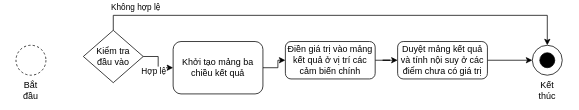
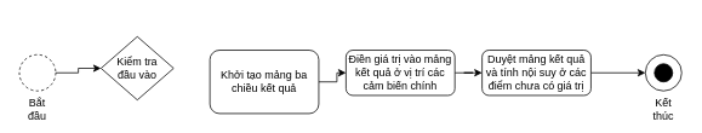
  <mxCell id="0" />
  <mxCell id="1" parent="0" />
+ <mxCell id="2" style="edgeStyle=orthogonalEdgeStyle;rounded=0;orthogonalLoop=1;jettySize=auto;html=1;entryX=0;entryY=0.5;entryDx=0;entryDy=0;" edge="1" parent="1" source="3" target="8"><mxGeometry relative="1" as="geometry" /></mxCell>
  <mxCell id="3" value="Bắt đầu" style="ellipse;whiteSpace=wrap;html=1;aspect=fixed;labelPosition=center;verticalLabelPosition=bottom;align=center;verticalAlign=top;dashed=1;" vertex="1" parent="1"><mxGeometry x="20" y="60" width="40" height="40" as="geometry" /></mxCell>
  <mxCell id="4" style="edgeStyle=orthogonalEdgeStyle;rounded=0;orthogonalLoop=1;jettySize=auto;html=1;" edge="1" parent="1" source="5" target="10"><mxGeometry relative="1" as="geometry" /></mxCell>
  <mxCell id="5" value="Khởi tạo mảng ba chiều kết quả" style="rounded=1;whiteSpace=wrap;html=1;" vertex="1" parent="1"><mxGeometry x="230" y="55" width="120" height="70" as="geometry" /></mxCell>
- <mxCell id="6" value="Hợp lệ" style="edgeStyle=orthogonalEdgeStyle;rounded=0;orthogonalLoop=1;jettySize=auto;html=1;" edge="1" parent="1" source="8" target="5"><mxGeometry x="-0.5" y="-20" relative="1" as="geometry"><mxPoint as="offset" /></mxGeometry></mxCell>
- <mxCell id="7" value="Không hợp lệ" style="edgeStyle=orthogonalEdgeStyle;rounded=0;orthogonalLoop=1;jettySize=auto;html=1;entryX=0.5;entryY=0;entryDx=0;entryDy=0;" edge="1" parent="1" source="8" target="13"><mxGeometry x="-0.844" y="10" relative="1" as="geometry"><Array as="points"><mxPoint x="150" y="20" /><mxPoint x="730" y="20" /></Array><mxPoint as="offset" /></mxGeometry></mxCell>
  <mxCell id="8" value="Kiểm tra&lt;br&gt;đầu vào" style="rhombus;whiteSpace=wrap;html=1;" vertex="1" parent="1"><mxGeometry x="110" y="40" width="80" height="70" as="geometry" /></mxCell>
  <mxCell id="9" style="edgeStyle=orthogonalEdgeStyle;rounded=0;orthogonalLoop=1;jettySize=auto;html=1;entryX=0;entryY=0.5;entryDx=0;entryDy=0;" edge="1" parent="1" source="10" target="12"><mxGeometry relative="1" as="geometry" /></mxCell>
  <mxCell id="10" value="Điền giá trị vào mảng kết quả ở vị trí các cảm biến chính" style="rounded=1;whiteSpace=wrap;html=1;" vertex="1" parent="1"><mxGeometry x="380" y="55" width="120" height="50" as="geometry" /></mxCell>
  <mxCell id="11" style="edgeStyle=orthogonalEdgeStyle;rounded=0;orthogonalLoop=1;jettySize=auto;html=1;entryX=0;entryY=0.5;entryDx=0;entryDy=0;" edge="1" parent="1" source="12" target="13"><mxGeometry relative="1" as="geometry" /></mxCell>
  <mxCell id="12" value="Duyệt mảng kết quả và tính nội suy ở các điểm chưa có giá trị" style="rounded=1;whiteSpace=wrap;html=1;" vertex="1" parent="1"><mxGeometry x="530" y="55" width="120" height="50" as="geometry" /></mxCell>
  <mxCell id="13" value="Kết thúc" style="ellipse;whiteSpace=wrap;html=1;aspect=fixed;labelPosition=center;verticalLabelPosition=bottom;align=center;verticalAlign=top;" vertex="1" parent="1"><mxGeometry x="710" y="60" width="40" height="40" as="geometry" /></mxCell>
  <mxCell id="14" value="" style="ellipse;whiteSpace=wrap;html=1;aspect=fixed;fillColor=#000000;" vertex="1" parent="1"><mxGeometry x="720" y="70" width="20" height="20" as="geometry" /></mxCell>
